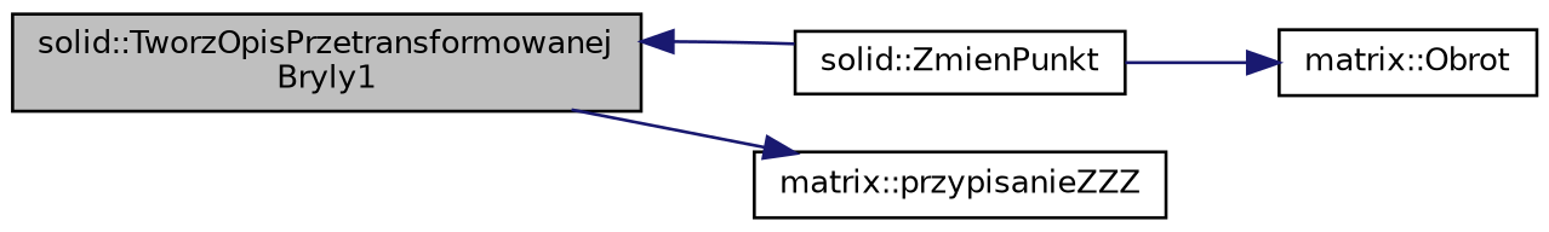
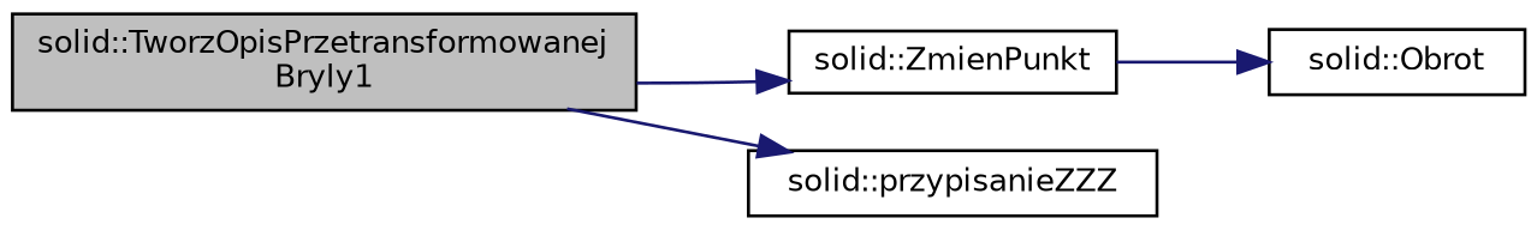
  digraph {
    rankdir=LR
    node [color=black fillcolor=white fontname=Helvetica fontsize=10 shape=record style=filled]
    edge [color=midnightblue fontname=Helvetica fontsize=10 labelfontname=Helvetica labelfontsize=10 style=solid]
    n1 [fillcolor=grey75 fontcolor=black height=0.2 label="solid::TworzOpisPrzetransformowanej\lBryly1" width=0.4]
    n2 [height=0.2 label="solid::ZmienPunkt" width=0.4]
-   n3 [height=0.2 label="matrix::przypisanieZZZ" width=0.4]
-   n4 [height=0.2 label="matrix::Obrot" width=0.4]
-   n2 -> n1
+   n3 [height=0.2 label="solid::przypisanieZZZ" width=0.4]
+   n4 [height=0.2 label="solid::Obrot" width=0.4]
+   n1 -> n2
    n1 -> n3
    n2 -> n4
  }
